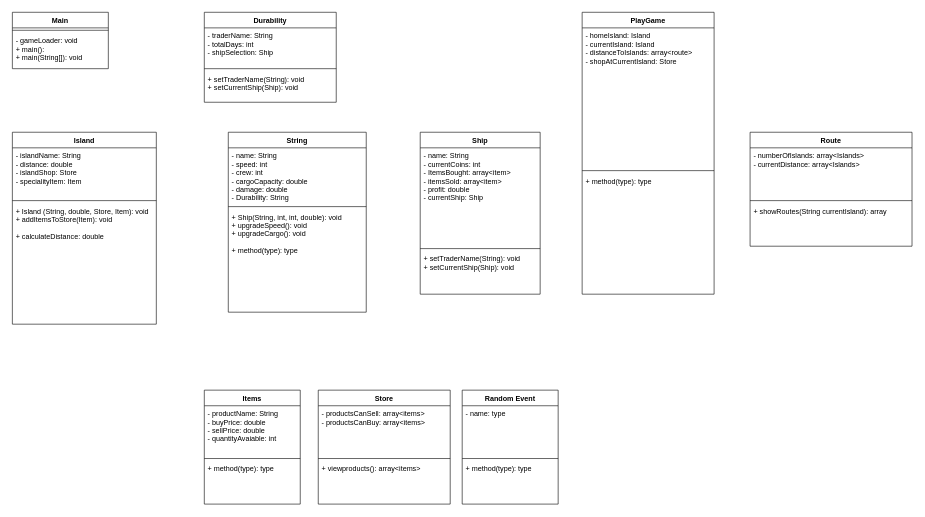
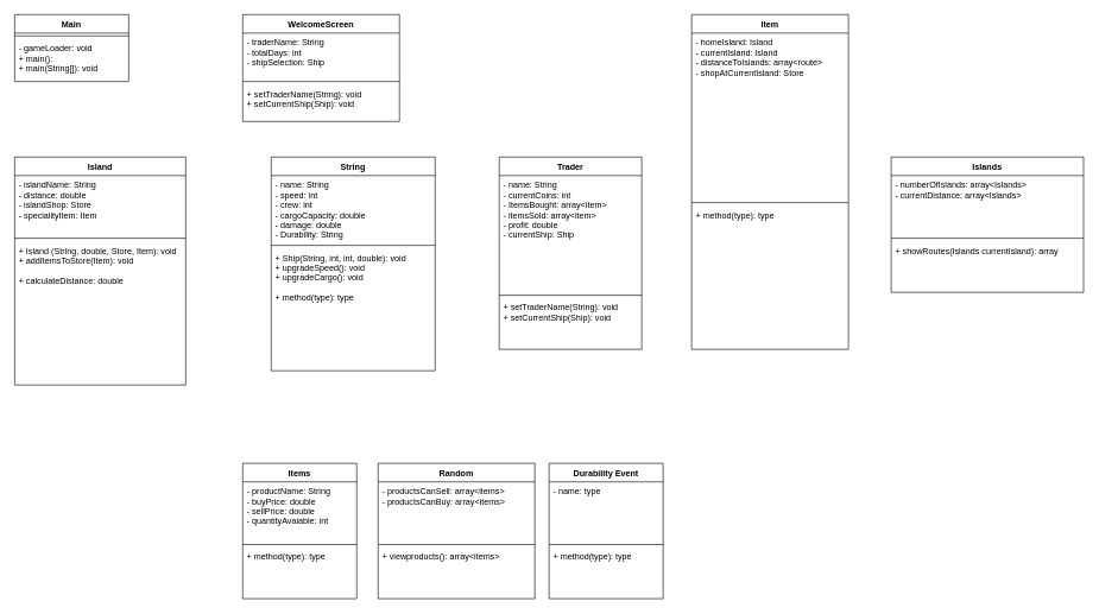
  <mxCell id="0" />
  <mxCell id="1" parent="0" />
  <mxCell id="2" value="Main" style="swimlane;fontStyle=1;align=center;verticalAlign=top;childLayout=stackLayout;horizontal=1;startSize=26;horizontalStack=0;resizeParent=1;resizeParentMax=0;resizeLast=0;collapsible=1;marginBottom=0;" parent="1" vertex="1"><mxGeometry x="20" y="20" width="160" height="94" as="geometry" /></mxCell>
  <mxCell id="3" value="" style="line;strokeWidth=1;fillColor=none;align=left;verticalAlign=middle;spacingTop=-1;spacingLeft=3;spacingRight=3;rotatable=0;labelPosition=right;points=[];portConstraint=eastwest;" parent="2" vertex="1"><mxGeometry y="26" width="160" height="8" as="geometry" /></mxCell>
  <mxCell id="4" value="- gameLoader: void&#10;+ main():&#10;+ main(String[]): void" style="text;strokeColor=none;fillColor=none;align=left;verticalAlign=top;spacingLeft=4;spacingRight=4;overflow=hidden;rotatable=0;points=[[0,0.5],[1,0.5]];portConstraint=eastwest;" parent="2" vertex="1"><mxGeometry y="34" width="160" height="60" as="geometry" /></mxCell>
  <mxCell id="5" value="Island" style="swimlane;fontStyle=1;align=center;verticalAlign=top;childLayout=stackLayout;horizontal=1;startSize=26;horizontalStack=0;resizeParent=1;resizeParentMax=0;resizeLast=0;collapsible=1;marginBottom=0;" parent="1" vertex="1"><mxGeometry x="20" y="220" width="240" height="320" as="geometry" /></mxCell>
  <mxCell id="6" value="- islandName: String&#10;- distance: double&#10;- islandShop: Store&#10;- specialityItem: Item" style="text;strokeColor=none;fillColor=none;align=left;verticalAlign=top;spacingLeft=4;spacingRight=4;overflow=hidden;rotatable=0;points=[[0,0.5],[1,0.5]];portConstraint=eastwest;" parent="5" vertex="1"><mxGeometry y="26" width="240" height="84" as="geometry" /></mxCell>
  <mxCell id="7" value="" style="line;strokeWidth=1;fillColor=none;align=left;verticalAlign=middle;spacingTop=-1;spacingLeft=3;spacingRight=3;rotatable=0;labelPosition=right;points=[];portConstraint=eastwest;" parent="5" vertex="1"><mxGeometry y="110" width="240" height="8" as="geometry" /></mxCell>
  <mxCell id="8" value="+ Island (String, double, Store, Item): void&#10;+ addItemsToStore(Item): void&#10;&#10;+ calculateDistance: double" style="text;strokeColor=none;fillColor=none;align=left;verticalAlign=top;spacingLeft=4;spacingRight=4;overflow=hidden;rotatable=0;points=[[0,0.5],[1,0.5]];portConstraint=eastwest;" parent="5" vertex="1"><mxGeometry y="118" width="240" height="202" as="geometry" /></mxCell>
  <mxCell id="9" value="String" style="swimlane;fontStyle=1;align=center;verticalAlign=top;childLayout=stackLayout;horizontal=1;startSize=26;horizontalStack=0;resizeParent=1;resizeParentMax=0;resizeLast=0;collapsible=1;marginBottom=0;" parent="1" vertex="1"><mxGeometry x="380" y="220" width="230" height="300" as="geometry" /></mxCell>
  <mxCell id="10" value="- name: String&#10;- speed: int&#10;- crew: int&#10;- cargoCapacity: double&#10;- damage: double&#10;- Durability: String" style="text;strokeColor=none;fillColor=none;align=left;verticalAlign=top;spacingLeft=4;spacingRight=4;overflow=hidden;rotatable=0;points=[[0,0.5],[1,0.5]];portConstraint=eastwest;" parent="9" vertex="1"><mxGeometry y="26" width="230" height="94" as="geometry" /></mxCell>
  <mxCell id="11" value="" style="line;strokeWidth=1;fillColor=none;align=left;verticalAlign=middle;spacingTop=-1;spacingLeft=3;spacingRight=3;rotatable=0;labelPosition=right;points=[];portConstraint=eastwest;" parent="9" vertex="1"><mxGeometry y="120" width="230" height="8" as="geometry" /></mxCell>
  <mxCell id="12" value="+ Ship(String, int, int, double): void&#10;+ upgradeSpeed(): void&#10;+ upgradeCargo(): void&#10;&#10;+ method(type): type" style="text;strokeColor=none;fillColor=none;align=left;verticalAlign=top;spacingLeft=4;spacingRight=4;overflow=hidden;rotatable=0;points=[[0,0.5],[1,0.5]];portConstraint=eastwest;" parent="9" vertex="1"><mxGeometry y="128" width="230" height="172" as="geometry" /></mxCell>
- <mxCell id="13" value="Ship" style="swimlane;fontStyle=1;align=center;verticalAlign=top;childLayout=stackLayout;horizontal=1;startSize=26;horizontalStack=0;resizeParent=1;resizeParentMax=0;resizeLast=0;collapsible=1;marginBottom=0;" parent="1" vertex="1"><mxGeometry x="700" y="220" width="200" height="270" as="geometry" /></mxCell>
+ <mxCell id="13" value="Trader" style="swimlane;fontStyle=1;align=center;verticalAlign=top;childLayout=stackLayout;horizontal=1;startSize=26;horizontalStack=0;resizeParent=1;resizeParentMax=0;resizeLast=0;collapsible=1;marginBottom=0;" parent="1" vertex="1"><mxGeometry x="700" y="220" width="200" height="270" as="geometry" /></mxCell>
  <mxCell id="14" value="- name: String&#10;- currentCoins: int&#10;- ItemsBought: array&lt;item&gt;&#10;- itemsSold: array&lt;item&gt;&#10;- profit: double&#10;- currentShip: Ship" style="text;strokeColor=none;fillColor=none;align=left;verticalAlign=top;spacingLeft=4;spacingRight=4;overflow=hidden;rotatable=0;points=[[0,0.5],[1,0.5]];portConstraint=eastwest;" parent="13" vertex="1"><mxGeometry y="26" width="200" height="164" as="geometry" /></mxCell>
  <mxCell id="15" value="" style="line;strokeWidth=1;fillColor=none;align=left;verticalAlign=middle;spacingTop=-1;spacingLeft=3;spacingRight=3;rotatable=0;labelPosition=right;points=[];portConstraint=eastwest;" parent="13" vertex="1"><mxGeometry y="190" width="200" height="8" as="geometry" /></mxCell>
  <mxCell id="16" value="+ setTraderName(String): void&#10;+ setCurrentShip(Ship): void" style="text;strokeColor=none;fillColor=none;align=left;verticalAlign=top;spacingLeft=4;spacingRight=4;overflow=hidden;rotatable=0;points=[[0,0.5],[1,0.5]];portConstraint=eastwest;" parent="13" vertex="1"><mxGeometry y="198" width="200" height="72" as="geometry" /></mxCell>
  <mxCell id="17" value="Items" style="swimlane;fontStyle=1;align=center;verticalAlign=top;childLayout=stackLayout;horizontal=1;startSize=26;horizontalStack=0;resizeParent=1;resizeParentMax=0;resizeLast=0;collapsible=1;marginBottom=0;" parent="1" vertex="1"><mxGeometry x="340" y="650" width="160" height="190" as="geometry" /></mxCell>
  <mxCell id="18" value="- productName: String&#10;- buyPrice: double&#10;- sellPrice: double&#10;- quantityAvaiable: int" style="text;strokeColor=none;fillColor=none;align=left;verticalAlign=top;spacingLeft=4;spacingRight=4;overflow=hidden;rotatable=0;points=[[0,0.5],[1,0.5]];portConstraint=eastwest;" parent="17" vertex="1"><mxGeometry y="26" width="160" height="84" as="geometry" /></mxCell>
  <mxCell id="19" value="" style="line;strokeWidth=1;fillColor=none;align=left;verticalAlign=middle;spacingTop=-1;spacingLeft=3;spacingRight=3;rotatable=0;labelPosition=right;points=[];portConstraint=eastwest;" parent="17" vertex="1"><mxGeometry y="110" width="160" height="8" as="geometry" /></mxCell>
  <mxCell id="20" value="+ method(type): type" style="text;strokeColor=none;fillColor=none;align=left;verticalAlign=top;spacingLeft=4;spacingRight=4;overflow=hidden;rotatable=0;points=[[0,0.5],[1,0.5]];portConstraint=eastwest;" parent="17" vertex="1"><mxGeometry y="118" width="160" height="72" as="geometry" /></mxCell>
- <mxCell id="21" value="Durability" style="swimlane;fontStyle=1;align=center;verticalAlign=top;childLayout=stackLayout;horizontal=1;startSize=26;horizontalStack=0;resizeParent=1;resizeParentMax=0;resizeLast=0;collapsible=1;marginBottom=0;" parent="1" vertex="1"><mxGeometry x="340" y="20" width="220" height="150" as="geometry" /></mxCell>
+ <mxCell id="21" value="WelcomeScreen" style="swimlane;fontStyle=1;align=center;verticalAlign=top;childLayout=stackLayout;horizontal=1;startSize=26;horizontalStack=0;resizeParent=1;resizeParentMax=0;resizeLast=0;collapsible=1;marginBottom=0;" parent="1" vertex="1"><mxGeometry x="340" y="20" width="220" height="150" as="geometry" /></mxCell>
  <mxCell id="22" value="- traderName: String&#10;- totalDays: int&#10;- shipSelection: Ship" style="text;strokeColor=none;fillColor=none;align=left;verticalAlign=top;spacingLeft=4;spacingRight=4;overflow=hidden;rotatable=0;points=[[0,0.5],[1,0.5]];portConstraint=eastwest;" parent="21" vertex="1"><mxGeometry y="26" width="220" height="64" as="geometry" /></mxCell>
  <mxCell id="23" value="" style="line;strokeWidth=1;fillColor=none;align=left;verticalAlign=middle;spacingTop=-1;spacingLeft=3;spacingRight=3;rotatable=0;labelPosition=right;points=[];portConstraint=eastwest;" parent="21" vertex="1"><mxGeometry y="90" width="220" height="8" as="geometry" /></mxCell>
  <mxCell id="24" value="+ setTraderName(String): void&#10;+ setCurrentShip(Ship): void" style="text;strokeColor=none;fillColor=none;align=left;verticalAlign=top;spacingLeft=4;spacingRight=4;overflow=hidden;rotatable=0;points=[[0,0.5],[1,0.5]];portConstraint=eastwest;" parent="21" vertex="1"><mxGeometry y="98" width="220" height="52" as="geometry" /></mxCell>
- <mxCell id="25" value="Store" style="swimlane;fontStyle=1;align=center;verticalAlign=top;childLayout=stackLayout;horizontal=1;startSize=26;horizontalStack=0;resizeParent=1;resizeParentMax=0;resizeLast=0;collapsible=1;marginBottom=0;" parent="1" vertex="1"><mxGeometry x="530" y="650" width="220" height="190" as="geometry" /></mxCell>
+ <mxCell id="25" value="Random" style="swimlane;fontStyle=1;align=center;verticalAlign=top;childLayout=stackLayout;horizontal=1;startSize=26;horizontalStack=0;resizeParent=1;resizeParentMax=0;resizeLast=0;collapsible=1;marginBottom=0;" parent="1" vertex="1"><mxGeometry x="530" y="650" width="220" height="190" as="geometry" /></mxCell>
  <mxCell id="26" value="- productsCanSell: array&lt;items&gt;&#10;- productsCanBuy: array&lt;items&gt;&#10;" style="text;strokeColor=none;fillColor=none;align=left;verticalAlign=top;spacingLeft=4;spacingRight=4;overflow=hidden;rotatable=0;points=[[0,0.5],[1,0.5]];portConstraint=eastwest;" parent="25" vertex="1"><mxGeometry y="26" width="220" height="84" as="geometry" /></mxCell>
  <mxCell id="27" value="" style="line;strokeWidth=1;fillColor=none;align=left;verticalAlign=middle;spacingTop=-1;spacingLeft=3;spacingRight=3;rotatable=0;labelPosition=right;points=[];portConstraint=eastwest;" parent="25" vertex="1"><mxGeometry y="110" width="220" height="8" as="geometry" /></mxCell>
  <mxCell id="28" value="+ viewproducts(): array&lt;items&gt;&#10;" style="text;strokeColor=none;fillColor=none;align=left;verticalAlign=top;spacingLeft=4;spacingRight=4;overflow=hidden;rotatable=0;points=[[0,0.5],[1,0.5]];portConstraint=eastwest;" parent="25" vertex="1"><mxGeometry y="118" width="220" height="72" as="geometry" /></mxCell>
- <mxCell id="29" value="Route" style="swimlane;fontStyle=1;align=center;verticalAlign=top;childLayout=stackLayout;horizontal=1;startSize=26;horizontalStack=0;resizeParent=1;resizeParentMax=0;resizeLast=0;collapsible=1;marginBottom=0;" parent="1" vertex="1"><mxGeometry x="1250" y="220" width="270" height="190" as="geometry" /></mxCell>
+ <mxCell id="29" value="Islands" style="swimlane;fontStyle=1;align=center;verticalAlign=top;childLayout=stackLayout;horizontal=1;startSize=26;horizontalStack=0;resizeParent=1;resizeParentMax=0;resizeLast=0;collapsible=1;marginBottom=0;" parent="1" vertex="1"><mxGeometry x="1250" y="220" width="270" height="190" as="geometry" /></mxCell>
  <mxCell id="30" value="- numberOfIslands: array&lt;Islands&gt;&#10;- currentDistance: array&lt;Islands&gt;&#10;" style="text;strokeColor=none;fillColor=none;align=left;verticalAlign=top;spacingLeft=4;spacingRight=4;overflow=hidden;rotatable=0;points=[[0,0.5],[1,0.5]];portConstraint=eastwest;" parent="29" vertex="1"><mxGeometry y="26" width="270" height="84" as="geometry" /></mxCell>
  <mxCell id="31" value="" style="line;strokeWidth=1;fillColor=none;align=left;verticalAlign=middle;spacingTop=-1;spacingLeft=3;spacingRight=3;rotatable=0;labelPosition=right;points=[];portConstraint=eastwest;" parent="29" vertex="1"><mxGeometry y="110" width="270" height="8" as="geometry" /></mxCell>
- <mxCell id="32" value="+ showRoutes(String currentIsland): array" style="text;strokeColor=none;fillColor=none;align=left;verticalAlign=top;spacingLeft=4;spacingRight=4;overflow=hidden;rotatable=0;points=[[0,0.5],[1,0.5]];portConstraint=eastwest;" parent="29" vertex="1"><mxGeometry y="118" width="270" height="72" as="geometry" /></mxCell>
- <mxCell id="33" value="Random Event" style="swimlane;fontStyle=1;align=center;verticalAlign=top;childLayout=stackLayout;horizontal=1;startSize=26;horizontalStack=0;resizeParent=1;resizeParentMax=0;resizeLast=0;collapsible=1;marginBottom=0;" parent="1" vertex="1"><mxGeometry x="770" y="650" width="160" height="190" as="geometry" /></mxCell>
+ <mxCell id="32" value="+ showRoutes(Islands currentIsland): array" style="text;strokeColor=none;fillColor=none;align=left;verticalAlign=top;spacingLeft=4;spacingRight=4;overflow=hidden;rotatable=0;points=[[0,0.5],[1,0.5]];portConstraint=eastwest;" parent="29" vertex="1"><mxGeometry y="118" width="270" height="72" as="geometry" /></mxCell>
+ <mxCell id="33" value="Durability Event" style="swimlane;fontStyle=1;align=center;verticalAlign=top;childLayout=stackLayout;horizontal=1;startSize=26;horizontalStack=0;resizeParent=1;resizeParentMax=0;resizeLast=0;collapsible=1;marginBottom=0;" parent="1" vertex="1"><mxGeometry x="770" y="650" width="160" height="190" as="geometry" /></mxCell>
  <mxCell id="34" value="- name: type" style="text;strokeColor=none;fillColor=none;align=left;verticalAlign=top;spacingLeft=4;spacingRight=4;overflow=hidden;rotatable=0;points=[[0,0.5],[1,0.5]];portConstraint=eastwest;" parent="33" vertex="1"><mxGeometry y="26" width="160" height="84" as="geometry" /></mxCell>
  <mxCell id="35" value="" style="line;strokeWidth=1;fillColor=none;align=left;verticalAlign=middle;spacingTop=-1;spacingLeft=3;spacingRight=3;rotatable=0;labelPosition=right;points=[];portConstraint=eastwest;" parent="33" vertex="1"><mxGeometry y="110" width="160" height="8" as="geometry" /></mxCell>
  <mxCell id="36" value="+ method(type): type" style="text;strokeColor=none;fillColor=none;align=left;verticalAlign=top;spacingLeft=4;spacingRight=4;overflow=hidden;rotatable=0;points=[[0,0.5],[1,0.5]];portConstraint=eastwest;" parent="33" vertex="1"><mxGeometry y="118" width="160" height="72" as="geometry" /></mxCell>
- <mxCell id="37" value="PlayGame" style="swimlane;fontStyle=1;align=center;verticalAlign=top;childLayout=stackLayout;horizontal=1;startSize=26;horizontalStack=0;resizeParent=1;resizeParentMax=0;resizeLast=0;collapsible=1;marginBottom=0;" parent="1" vertex="1"><mxGeometry x="970" y="20" width="220" height="470" as="geometry" /></mxCell>
+ <mxCell id="37" value="Item" style="swimlane;fontStyle=1;align=center;verticalAlign=top;childLayout=stackLayout;horizontal=1;startSize=26;horizontalStack=0;resizeParent=1;resizeParentMax=0;resizeLast=0;collapsible=1;marginBottom=0;" parent="1" vertex="1"><mxGeometry x="970" y="20" width="220" height="470" as="geometry" /></mxCell>
  <mxCell id="38" value="- homeIsland: Island&#10;- currentIsland: Island&#10;- distanceToIslands: array&lt;route&gt;&#10;- shopAtCurrentIsland: Store" style="text;strokeColor=none;fillColor=none;align=left;verticalAlign=top;spacingLeft=4;spacingRight=4;overflow=hidden;rotatable=0;points=[[0,0.5],[1,0.5]];portConstraint=eastwest;" parent="37" vertex="1"><mxGeometry y="26" width="220" height="234" as="geometry" /></mxCell>
  <mxCell id="39" value="" style="line;strokeWidth=1;fillColor=none;align=left;verticalAlign=middle;spacingTop=-1;spacingLeft=3;spacingRight=3;rotatable=0;labelPosition=right;points=[];portConstraint=eastwest;" parent="37" vertex="1"><mxGeometry y="260" width="220" height="8" as="geometry" /></mxCell>
  <mxCell id="40" value="+ method(type): type" style="text;strokeColor=none;fillColor=none;align=left;verticalAlign=top;spacingLeft=4;spacingRight=4;overflow=hidden;rotatable=0;points=[[0,0.5],[1,0.5]];portConstraint=eastwest;" parent="37" vertex="1"><mxGeometry y="268" width="220" height="202" as="geometry" /></mxCell>
